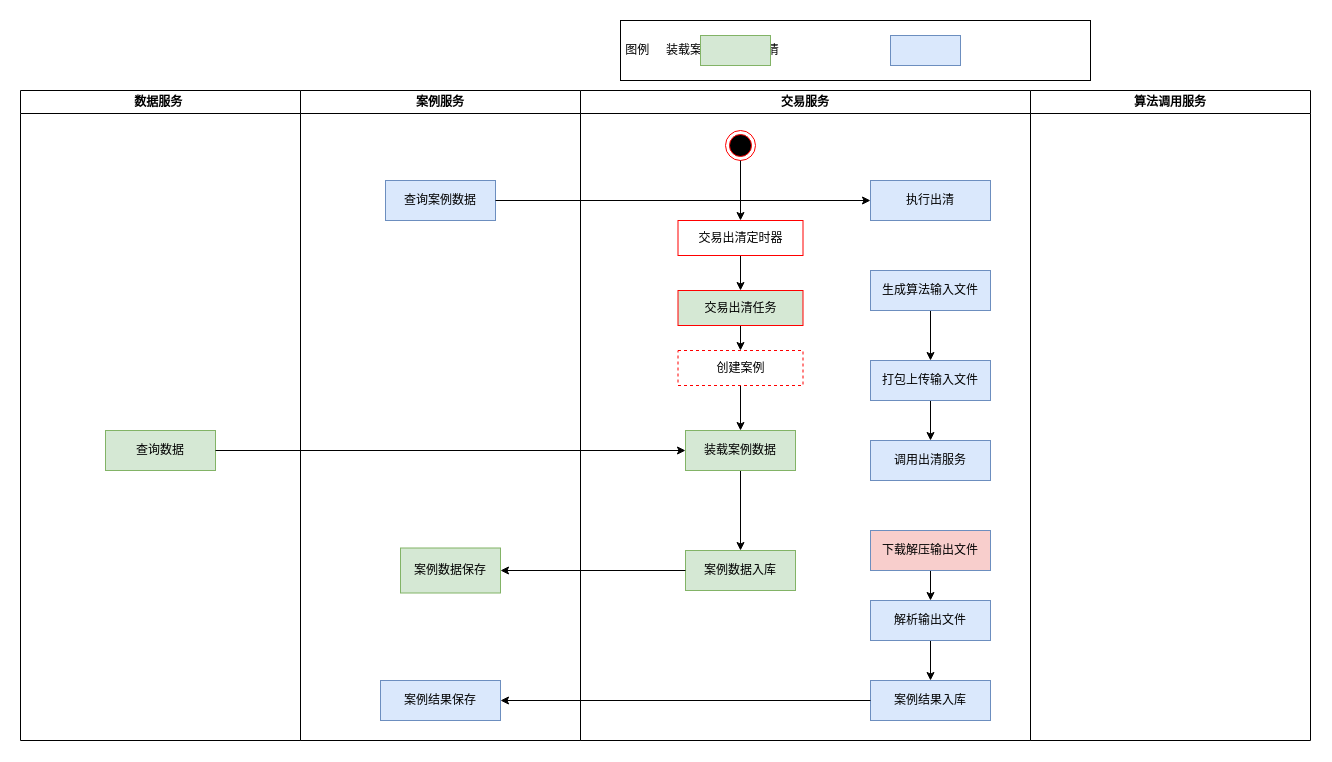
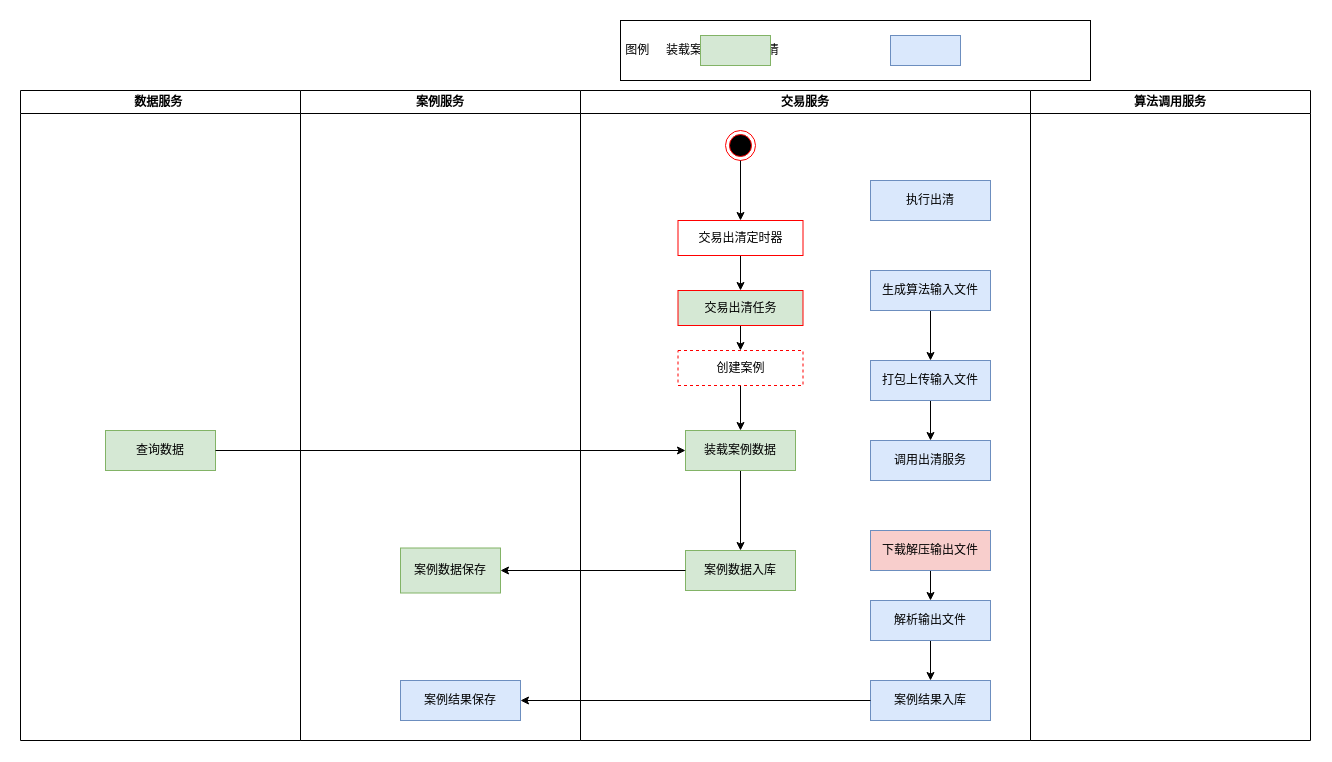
  <mxCell id="0" />
  <mxCell id="1" parent="0" />
  <mxCell id="2" value="数据服务 " style="swimlane;whiteSpace=wrap;startSize=23;" parent="1" vertex="1"><mxGeometry x="20" y="90" width="280" height="650" as="geometry" /></mxCell>
  <mxCell id="3" value="查询数据" style="rounded=0;whiteSpace=wrap;html=1;fontSize=12;fillColor=#d5e8d4;strokeColor=#82b366;" vertex="1" parent="2"><mxGeometry x="85" y="340" width="110" height="40" as="geometry" /></mxCell>
  <mxCell id="4" value="交易服务" style="swimlane;whiteSpace=wrap" parent="1" vertex="1"><mxGeometry x="580" y="90" width="450" height="650" as="geometry" /></mxCell>
  <mxCell id="5" value="" style="edgeStyle=orthogonalEdgeStyle;rounded=0;orthogonalLoop=1;jettySize=auto;html=1;fontSize=12;fontColor=#FFFFFF;" edge="1" parent="4" source="6" target="7"><mxGeometry relative="1" as="geometry" /></mxCell>
  <mxCell id="6" value="装载案例数据" style="whiteSpace=wrap;html=1;fillColor=#d5e8d4;strokeColor=#82b366;fontColor=rgb(0, 0, 0);rounded=0;" vertex="1" parent="4"><mxGeometry x="105" y="340" width="110" height="40" as="geometry" /></mxCell>
  <mxCell id="7" value="案例数据入库" style="whiteSpace=wrap;html=1;fillColor=#d5e8d4;strokeColor=#82b366;fontColor=rgb(0, 0, 0);rounded=0;" vertex="1" parent="4"><mxGeometry x="105" y="460" width="110" height="40" as="geometry" /></mxCell>
  <mxCell id="8" value="执行出清" style="whiteSpace=wrap;html=1;fillColor=#dae8fc;strokeColor=#6c8ebf;fontColor=rgb(0, 0, 0);rounded=0;" vertex="1" parent="4"><mxGeometry x="290" y="90" width="120" height="40" as="geometry" /></mxCell>
  <mxCell id="9" value="" style="edgeStyle=orthogonalEdgeStyle;rounded=0;orthogonalLoop=1;jettySize=auto;html=1;fontSize=12;fontColor=#FFFFFF;" edge="1" parent="4" source="10" target="12"><mxGeometry relative="1" as="geometry" /></mxCell>
  <mxCell id="10" value="生成算法输入文件" style="whiteSpace=wrap;html=1;fillColor=#dae8fc;strokeColor=#6c8ebf;fontColor=rgb(0, 0, 0);rounded=0;" vertex="1" parent="4"><mxGeometry x="290" y="180" width="120" height="40" as="geometry" /></mxCell>
  <mxCell id="11" value="" style="edgeStyle=orthogonalEdgeStyle;rounded=0;orthogonalLoop=1;jettySize=auto;html=1;fontSize=12;fontColor=#FFFFFF;" edge="1" parent="4" source="12" target="13"><mxGeometry relative="1" as="geometry" /></mxCell>
  <mxCell id="12" value="打包上传输入文件" style="whiteSpace=wrap;html=1;fillColor=#dae8fc;strokeColor=#6c8ebf;fontColor=rgb(0, 0, 0);rounded=0;" vertex="1" parent="4"><mxGeometry x="290" y="270" width="120" height="40" as="geometry" /></mxCell>
  <mxCell id="13" value="调用出清服务" style="whiteSpace=wrap;html=1;fillColor=#dae8fc;strokeColor=#6c8ebf;fontColor=rgb(0, 0, 0);rounded=0;" vertex="1" parent="4"><mxGeometry x="290" y="350" width="120" height="40" as="geometry" /></mxCell>
  <mxCell id="14" value="" style="edgeStyle=orthogonalEdgeStyle;rounded=0;orthogonalLoop=1;jettySize=auto;html=1;fontSize=12;fontColor=#FFFFFF;" edge="1" parent="4" source="15" target="17"><mxGeometry relative="1" as="geometry" /></mxCell>
  <mxCell id="15" value="下载解压输出文件" style="rounded=0;whiteSpace=wrap;html=1;fontSize=12;fillColor=#f8cecc;strokeColor=#6c8ebf;" vertex="1" parent="4"><mxGeometry x="290" y="440" width="120" height="40" as="geometry" /></mxCell>
  <mxCell id="16" value="" style="edgeStyle=orthogonalEdgeStyle;rounded=0;orthogonalLoop=1;jettySize=auto;html=1;fontSize=12;fontColor=#FFFFFF;" edge="1" parent="4" source="17" target="18"><mxGeometry relative="1" as="geometry" /></mxCell>
  <mxCell id="17" value="解析输出文件" style="rounded=0;whiteSpace=wrap;html=1;fontSize=12;fillColor=#dae8fc;strokeColor=#6c8ebf;fontColor=rgb(0, 0, 0);" vertex="1" parent="4"><mxGeometry x="290" y="510" width="120" height="40" as="geometry" /></mxCell>
  <mxCell id="18" value="案例结果入库" style="rounded=0;whiteSpace=wrap;html=1;fontSize=12;fillColor=#dae8fc;strokeColor=#6c8ebf;fontColor=rgb(0, 0, 0);" vertex="1" parent="4"><mxGeometry x="290" y="590" width="120" height="40" as="geometry" /></mxCell>
  <mxCell id="19" value="" style="ellipse;html=1;shape=endState;fillColor=#000000;strokeColor=#ff0000;fontSize=12;fontColor=#FFFFFF;" vertex="1" parent="4"><mxGeometry x="145" y="40" width="30" height="30" as="geometry" /></mxCell>
  <mxCell id="20" value="" style="edgeStyle=orthogonalEdgeStyle;rounded=0;orthogonalLoop=1;jettySize=auto;html=1;fontSize=12;fontColor=#000000;" edge="1" parent="4" source="21" target="24"><mxGeometry relative="1" as="geometry" /></mxCell>
  <mxCell id="21" value="交易出清定时器" style="whiteSpace=wrap;html=1;fillColor=#FFFFFF;strokeColor=#ff0000;fontColor=#000000;" vertex="1" parent="4"><mxGeometry x="97.5" y="130" width="125" height="35" as="geometry" /></mxCell>
  <mxCell id="22" value="" style="edgeStyle=orthogonalEdgeStyle;rounded=0;orthogonalLoop=1;jettySize=auto;html=1;fontSize=12;fontColor=#FFFFFF;" edge="1" parent="4" source="19" target="21"><mxGeometry relative="1" as="geometry" /></mxCell>
  <mxCell id="23" style="edgeStyle=orthogonalEdgeStyle;rounded=0;orthogonalLoop=1;jettySize=auto;html=1;exitX=0.5;exitY=1;exitDx=0;exitDy=0;fontSize=12;fontColor=#000000;" edge="1" parent="4" source="24" target="26"><mxGeometry relative="1" as="geometry" /></mxCell>
  <mxCell id="24" value="交易出清任务" style="whiteSpace=wrap;html=1;fillColor=#d5e8d4;strokeColor=#ff0000;fontColor=#000000;" vertex="1" parent="4"><mxGeometry x="97.5" y="200" width="125" height="35" as="geometry" /></mxCell>
  <mxCell id="25" style="edgeStyle=orthogonalEdgeStyle;rounded=0;orthogonalLoop=1;jettySize=auto;html=1;exitX=0.5;exitY=1;exitDx=0;exitDy=0;entryX=0.5;entryY=0;entryDx=0;entryDy=0;fontSize=12;fontColor=#000000;" edge="1" parent="4" source="26" target="6"><mxGeometry relative="1" as="geometry" /></mxCell>
  <mxCell id="26" value="创建案例" style="whiteSpace=wrap;html=1;fillColor=#FFFFFF;strokeColor=#ff0000;fontColor=#000000;dashed=1;" vertex="1" parent="4"><mxGeometry x="97.5" y="260" width="125" height="35" as="geometry" /></mxCell>
  <mxCell id="27" value="算法调用服务" style="swimlane;whiteSpace=wrap" vertex="1" parent="1"><mxGeometry x="1030" y="90" width="280" height="650" as="geometry" /></mxCell>
  <mxCell id="28" value="&lt;font style=&quot;font-size: 12px&quot;&gt;&lt;span style=&quot;white-space: pre&quot;&gt; &lt;/span&gt;图例&amp;nbsp;&lt;span style=&quot;white-space: pre&quot;&gt; &lt;/span&gt;&lt;span style=&quot;white-space: pre&quot;&gt; &lt;/span&gt;&lt;span style=&quot;white-space: pre&quot;&gt; &lt;/span&gt;&lt;span style=&quot;white-space: pre&quot;&gt; &lt;/span&gt;装载案例数据&lt;span style=&quot;white-space: pre&quot;&gt; &lt;span style=&quot;white-space: pre&quot;&gt; &lt;/span&gt;&lt;span style=&quot;white-space: pre&quot;&gt; &lt;/span&gt;&lt;span style=&quot;white-space: pre&quot;&gt; &lt;/span&gt;&lt;span style=&quot;white-space: pre&quot;&gt; &lt;/span&gt;出清&lt;/span&gt;&lt;span style=&quot;white-space: pre&quot;&gt; &lt;/span&gt;&lt;span style=&quot;white-space: pre&quot;&gt; &lt;/span&gt;&lt;span style=&quot;white-space: pre&quot;&gt; &lt;/span&gt;&lt;/font&gt;" style="rounded=0;whiteSpace=wrap;html=1;align=left;" vertex="1" parent="1"><mxGeometry x="620" y="20" width="470" height="60" as="geometry" /></mxCell>
  <mxCell id="29" value="" style="rounded=0;whiteSpace=wrap;html=1;fillColor=#d5e8d4;strokeColor=#82b366;" vertex="1" parent="1"><mxGeometry x="700" y="35" width="70" height="30" as="geometry" /></mxCell>
  <mxCell id="30" value="" style="rounded=0;whiteSpace=wrap;html=1;fillColor=#dae8fc;strokeColor=#6c8ebf;" vertex="1" parent="1"><mxGeometry x="890" y="35" width="70" height="30" as="geometry" /></mxCell>
  <mxCell id="31" value="案例服务" style="swimlane;whiteSpace=wrap" parent="1" vertex="1"><mxGeometry x="300" y="90" width="280" height="650" as="geometry" /></mxCell>
  <mxCell id="32" value="案例数据保存" style="whiteSpace=wrap;html=1;fillColor=#d5e8d4;strokeColor=#82b366;fontColor=rgb(0, 0, 0);rounded=0;" vertex="1" parent="31"><mxGeometry x="100" y="457.5" width="100" height="45" as="geometry" /></mxCell>
- <mxCell id="33" value="查询案例数据" style="rounded=0;whiteSpace=wrap;html=1;fontSize=12;fillColor=#dae8fc;strokeColor=#6c8ebf;" vertex="1" parent="31"><mxGeometry x="85" y="90" width="110" height="40" as="geometry" /></mxCell>
- <mxCell id="34" value="案例结果保存" style="rounded=0;whiteSpace=wrap;html=1;fontSize=12;fillColor=#dae8fc;strokeColor=#6c8ebf;fontColor=rgb(0, 0, 0);" vertex="1" parent="31"><mxGeometry x="80" y="590" width="120" height="40" as="geometry" /></mxCell>
+ <mxCell id="34" value="案例结果保存" style="rounded=0;whiteSpace=wrap;html=1;fontSize=12;fillColor=#dae8fc;strokeColor=#6c8ebf;fontColor=rgb(0, 0, 0);" vertex="1" parent="31"><mxGeometry x="100" y="590" width="120" height="40" as="geometry" /></mxCell>
  <mxCell id="35" value="" style="edgeStyle=orthogonalEdgeStyle;rounded=0;orthogonalLoop=1;jettySize=auto;html=1;fontSize=12;fontColor=#FFFFFF;" edge="1" parent="1" source="7" target="32"><mxGeometry relative="1" as="geometry" /></mxCell>
- <mxCell id="36" value="" style="edgeStyle=orthogonalEdgeStyle;rounded=0;orthogonalLoop=1;jettySize=auto;html=1;fontSize=12;fontColor=#FFFFFF;" edge="1" parent="1" source="33" target="8"><mxGeometry relative="1" as="geometry" /></mxCell>
  <mxCell id="37" value="" style="edgeStyle=orthogonalEdgeStyle;rounded=0;orthogonalLoop=1;jettySize=auto;html=1;fontSize=12;fontColor=#FFFFFF;" edge="1" parent="1" source="18" target="34"><mxGeometry relative="1" as="geometry" /></mxCell>
  <mxCell id="38" style="edgeStyle=orthogonalEdgeStyle;rounded=0;orthogonalLoop=1;jettySize=auto;html=1;exitX=1;exitY=0.5;exitDx=0;exitDy=0;entryX=0;entryY=0.5;entryDx=0;entryDy=0;fontSize=12;fontColor=#FFFFFF;" edge="1" parent="1" source="3" target="6"><mxGeometry relative="1" as="geometry" /></mxCell>
